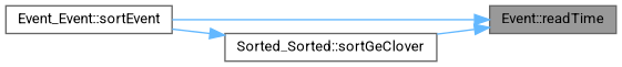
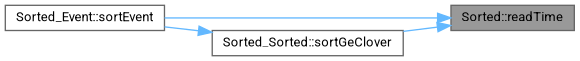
  digraph {
    fontname=Roboto
    rankdir=RL
    node [color=grey40 fillcolor=white fontname=Roboto fontsize=10 shape=box style=filled]
    edge [color=steelblue1 dir=back fontname=Roboto fontsize=10 labelfontname=Helvetica labelfontsize=10 style=solid]
-   n1 [color=gray40 fillcolor=grey60 fontcolor=black height=0.2 label="Event::readTime" width=0.4]
-   n2 [height=0.2 label="Event_Event::sortEvent" width=0.4]
+   n1 [color=gray40 fillcolor=grey60 fontcolor=black height=0.2 label="Sorted::readTime" width=0.4]
+   n2 [height=0.2 label="Sorted_Event::sortEvent" width=0.4]
    n3 [height=0.2 label="Sorted_Sorted::sortGeClover" width=0.4]
    n1 -> n2
    n1 -> n3
    n3 -> n2
  }
